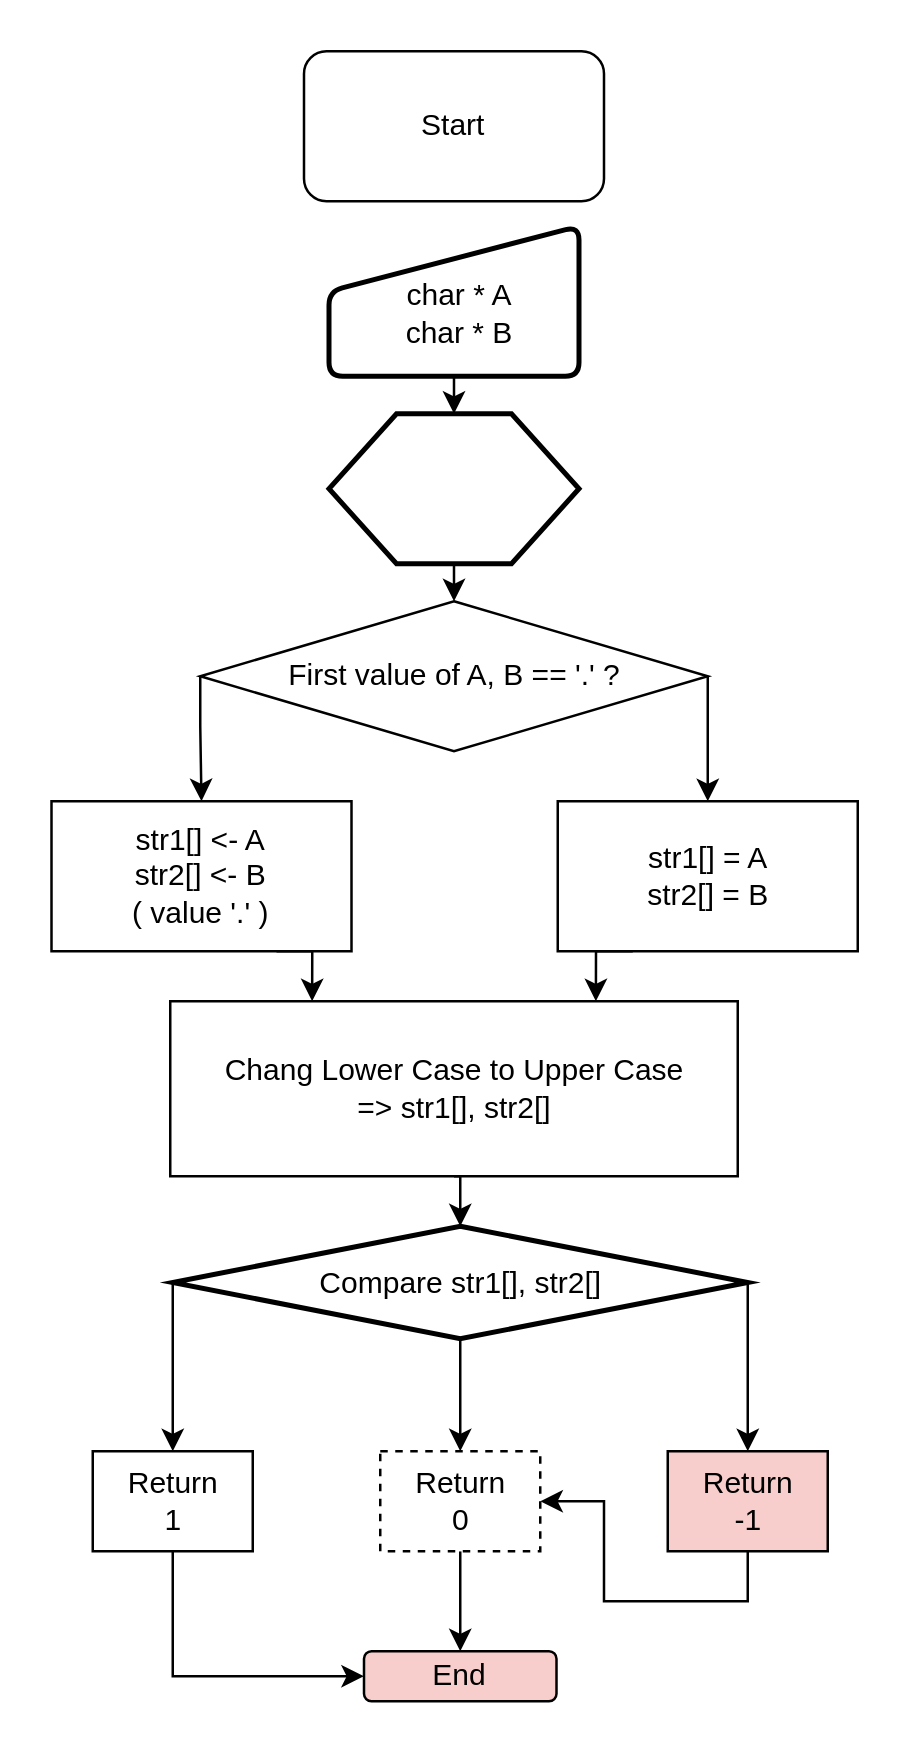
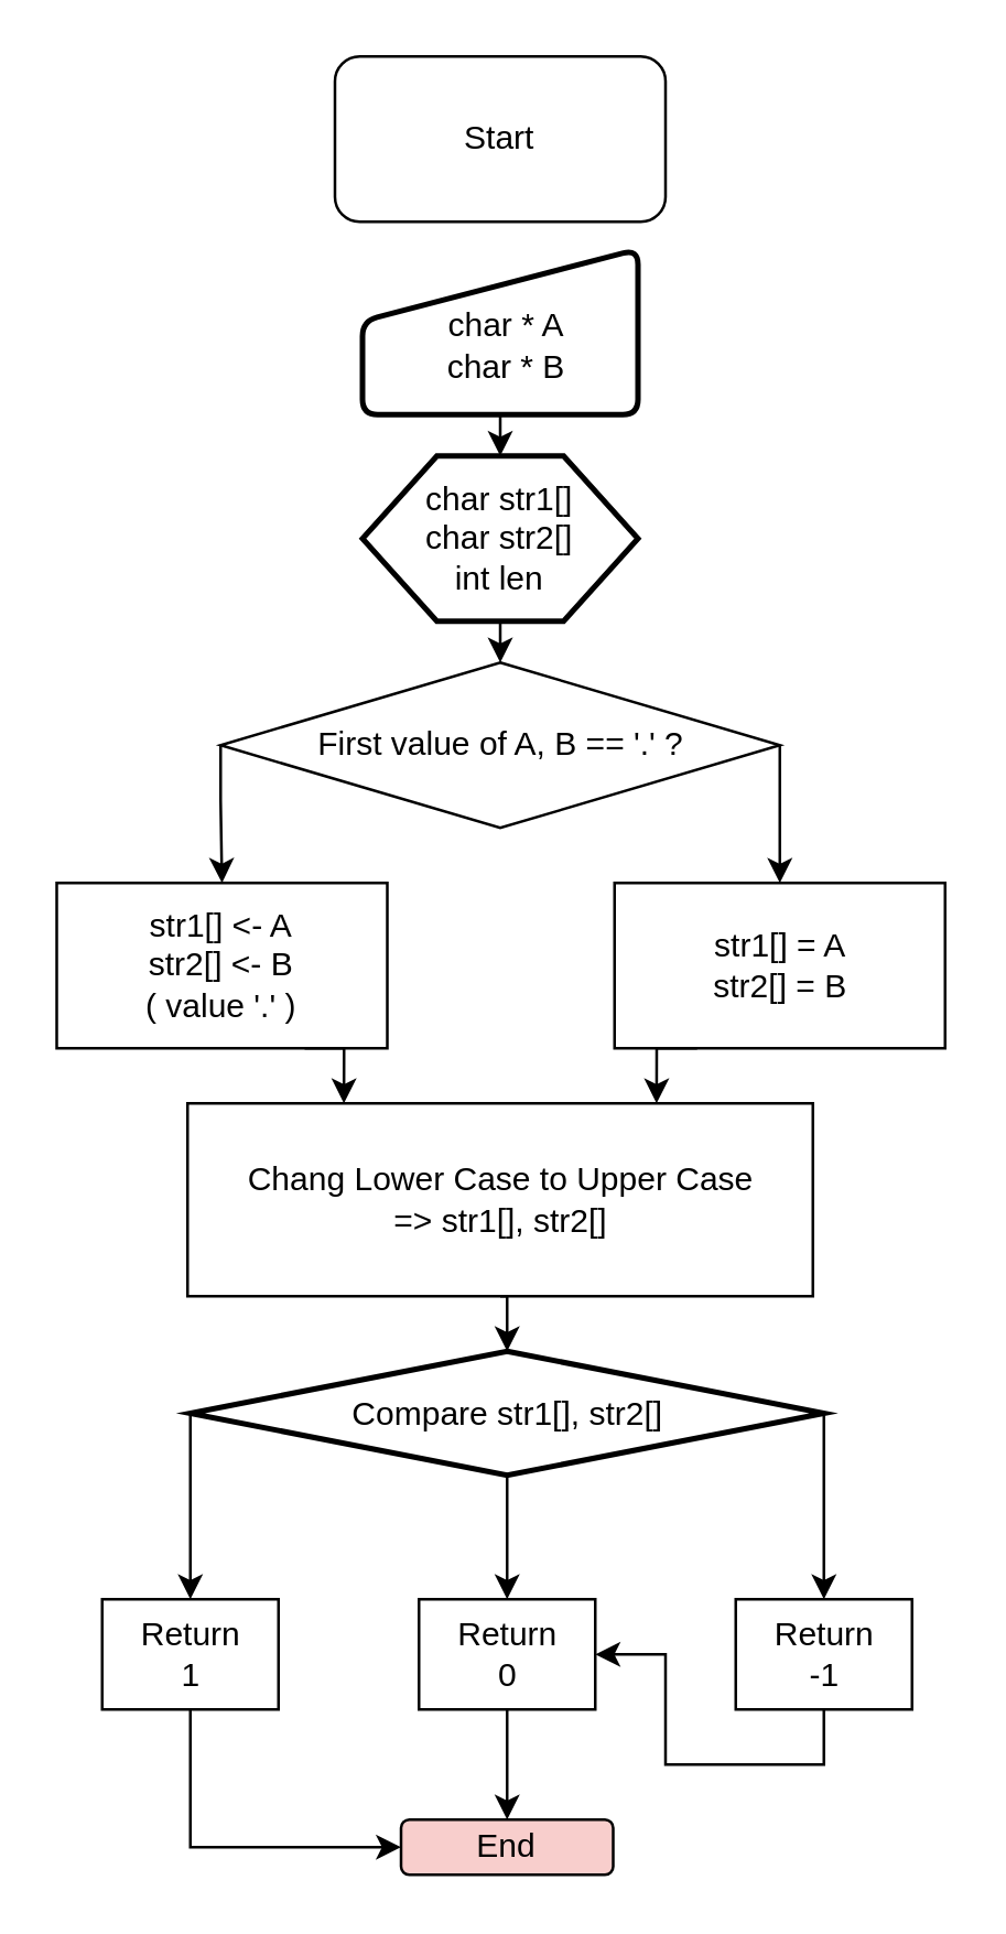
  <mxCell id="0" />
  <mxCell id="1" parent="0" />
  <mxCell id="2" value="Start" style="rounded=1;whiteSpace=wrap;html=1;" vertex="1" parent="1"><mxGeometry x="121" y="20" width="120" height="60" as="geometry" /></mxCell>
  <mxCell id="3" value="" style="verticalLabelPosition=bottom;verticalAlign=top;html=1;strokeWidth=2;shape=manualInput;whiteSpace=wrap;rounded=1;size=26;arcSize=11;" vertex="1" parent="1"><mxGeometry x="131" y="90" width="100" height="60" as="geometry" /></mxCell>
  <mxCell id="4" style="edgeStyle=orthogonalEdgeStyle;rounded=0;orthogonalLoop=1;jettySize=auto;html=1;exitX=0.5;exitY=1;exitDx=0;exitDy=0;entryX=0.5;entryY=0;entryDx=0;entryDy=0;" edge="1" parent="1" source="5" target="7"><mxGeometry relative="1" as="geometry" /></mxCell>
  <mxCell id="5" value="char * A&lt;br&gt;char * B&lt;br&gt;" style="text;html=1;strokeColor=none;fillColor=none;align=center;verticalAlign=middle;whiteSpace=wrap;rounded=0;" vertex="1" parent="1"><mxGeometry x="136" y="100" width="95" height="50" as="geometry" /></mxCell>
  <mxCell id="6" style="edgeStyle=orthogonalEdgeStyle;rounded=0;orthogonalLoop=1;jettySize=auto;html=1;exitX=0.5;exitY=1;exitDx=0;exitDy=0;entryX=0.5;entryY=0;entryDx=0;entryDy=0;" edge="1" parent="1" source="7" target="11"><mxGeometry relative="1" as="geometry" /></mxCell>
  <mxCell id="7" value="" style="verticalLabelPosition=bottom;verticalAlign=top;html=1;strokeWidth=2;shape=hexagon;perimeter=hexagonPerimeter2;arcSize=6;size=0.27;" vertex="1" parent="1"><mxGeometry x="131" y="165" width="100" height="60" as="geometry" /></mxCell>
+ <mxCell id="8" value="char str1[]&lt;br&gt;char str2[]&lt;br&gt;int len&lt;br&gt;" style="text;html=1;strokeColor=none;fillColor=none;align=center;verticalAlign=middle;whiteSpace=wrap;rounded=0;" vertex="1" parent="1"><mxGeometry x="131" y="170" width="100" height="50" as="geometry" /></mxCell>
  <mxCell id="9" style="edgeStyle=orthogonalEdgeStyle;rounded=0;orthogonalLoop=1;jettySize=auto;html=1;exitX=0;exitY=0.5;exitDx=0;exitDy=0;entryX=0.5;entryY=0;entryDx=0;entryDy=0;" edge="1" parent="1" source="11" target="13"><mxGeometry relative="1" as="geometry"><Array as="points"><mxPoint x="80" y="290" /><mxPoint x="80" y="290" /></Array></mxGeometry></mxCell>
  <mxCell id="10" style="edgeStyle=orthogonalEdgeStyle;rounded=0;orthogonalLoop=1;jettySize=auto;html=1;exitX=1;exitY=0.5;exitDx=0;exitDy=0;entryX=0.5;entryY=0;entryDx=0;entryDy=0;" edge="1" parent="1" source="11" target="15"><mxGeometry relative="1" as="geometry"><Array as="points"><mxPoint x="283" y="290" /><mxPoint x="283" y="290" /></Array></mxGeometry></mxCell>
  <mxCell id="11" value="First value of A, B == '.' ?" style="rhombus;whiteSpace=wrap;html=1;" vertex="1" parent="1"><mxGeometry x="79.5" y="240" width="203" height="60" as="geometry" /></mxCell>
  <mxCell id="12" style="edgeStyle=orthogonalEdgeStyle;rounded=0;orthogonalLoop=1;jettySize=auto;html=1;exitX=0.75;exitY=1;exitDx=0;exitDy=0;entryX=0.25;entryY=0;entryDx=0;entryDy=0;" edge="1" parent="1" source="13" target="17"><mxGeometry relative="1" as="geometry" /></mxCell>
  <mxCell id="13" value="str1[] &amp;lt;- A&lt;br&gt;str2[] &amp;lt;- B&lt;br&gt;( value '.' )&lt;br&gt;" style="rounded=0;whiteSpace=wrap;html=1;" vertex="1" parent="1"><mxGeometry x="20" y="320" width="120" height="60" as="geometry" /></mxCell>
  <mxCell id="14" style="edgeStyle=orthogonalEdgeStyle;rounded=0;orthogonalLoop=1;jettySize=auto;html=1;exitX=0.25;exitY=1;exitDx=0;exitDy=0;entryX=0.75;entryY=0;entryDx=0;entryDy=0;" edge="1" parent="1" source="15" target="17"><mxGeometry relative="1" as="geometry" /></mxCell>
  <mxCell id="15" value="&lt;span&gt;str1[] = A&lt;/span&gt;&lt;br&gt;&lt;span&gt;str2[] = B&lt;/span&gt;" style="rounded=0;whiteSpace=wrap;html=1;" vertex="1" parent="1"><mxGeometry x="222.5" y="320" width="120" height="60" as="geometry" /></mxCell>
  <mxCell id="16" style="edgeStyle=orthogonalEdgeStyle;rounded=0;orthogonalLoop=1;jettySize=auto;html=1;exitX=0.5;exitY=1;exitDx=0;exitDy=0;entryX=0.5;entryY=0;entryDx=0;entryDy=0;entryPerimeter=0;" edge="1" parent="1" source="17" target="21"><mxGeometry relative="1" as="geometry" /></mxCell>
  <mxCell id="17" value="Chang Lower Case to Upper Case&lt;br&gt;=&amp;gt; str1[], str2[]&lt;br&gt;" style="rounded=0;whiteSpace=wrap;html=1;" vertex="1" parent="1"><mxGeometry x="67.5" y="400" width="227" height="70" as="geometry" /></mxCell>
  <mxCell id="18" style="edgeStyle=orthogonalEdgeStyle;rounded=0;orthogonalLoop=1;jettySize=auto;html=1;exitX=1;exitY=0.5;exitDx=0;exitDy=0;exitPerimeter=0;entryX=0.5;entryY=0;entryDx=0;entryDy=0;" edge="1" parent="1" source="21" target="27"><mxGeometry relative="1" as="geometry"><Array as="points"><mxPoint x="299" y="540" /><mxPoint x="299" y="540" /></Array></mxGeometry></mxCell>
  <mxCell id="19" style="edgeStyle=orthogonalEdgeStyle;rounded=0;orthogonalLoop=1;jettySize=auto;html=1;exitX=0.5;exitY=1;exitDx=0;exitDy=0;exitPerimeter=0;entryX=0.5;entryY=0;entryDx=0;entryDy=0;" edge="1" parent="1" source="21" target="25"><mxGeometry relative="1" as="geometry" /></mxCell>
  <mxCell id="20" style="edgeStyle=orthogonalEdgeStyle;rounded=0;orthogonalLoop=1;jettySize=auto;html=1;exitX=0;exitY=0.5;exitDx=0;exitDy=0;exitPerimeter=0;entryX=0.5;entryY=0;entryDx=0;entryDy=0;" edge="1" parent="1" source="21" target="23"><mxGeometry relative="1" as="geometry"><Array as="points"><mxPoint x="69" y="540" /><mxPoint x="69" y="540" /></Array></mxGeometry></mxCell>
  <mxCell id="21" value="Compare str1[], str2[]" style="strokeWidth=2;html=1;shape=mxgraph.flowchart.decision;whiteSpace=wrap;" vertex="1" parent="1"><mxGeometry x="68.5" y="490" width="230" height="45" as="geometry" /></mxCell>
  <mxCell id="22" style="edgeStyle=orthogonalEdgeStyle;rounded=0;orthogonalLoop=1;jettySize=auto;html=1;exitX=0.5;exitY=1;exitDx=0;exitDy=0;entryX=0;entryY=0.5;entryDx=0;entryDy=0;" edge="1" parent="1" source="23" target="28"><mxGeometry relative="1" as="geometry" /></mxCell>
  <mxCell id="23" value="Return&lt;br&gt;1&lt;br&gt;" style="rounded=0;whiteSpace=wrap;html=1;" vertex="1" parent="1"><mxGeometry x="36.5" y="580" width="64" height="40" as="geometry" /></mxCell>
  <mxCell id="24" style="edgeStyle=orthogonalEdgeStyle;rounded=0;orthogonalLoop=1;jettySize=auto;html=1;exitX=0.5;exitY=1;exitDx=0;exitDy=0;entryX=0.5;entryY=0;entryDx=0;entryDy=0;" edge="1" parent="1" source="25" target="28"><mxGeometry relative="1" as="geometry" /></mxCell>
- <mxCell id="25" value="Return&lt;br&gt;0&lt;br&gt;" style="rounded=0;whiteSpace=wrap;html=1;dashed=1;" vertex="1" parent="1"><mxGeometry x="151.5" y="580" width="64" height="40" as="geometry" /></mxCell>
+ <mxCell id="25" value="Return&lt;br&gt;0&lt;br&gt;" style="rounded=0;whiteSpace=wrap;html=1;" vertex="1" parent="1"><mxGeometry x="151.5" y="580" width="64" height="40" as="geometry" /></mxCell>
  <mxCell id="26" style="edgeStyle=orthogonalEdgeStyle;rounded=0;orthogonalLoop=1;jettySize=auto;html=1;exitX=0.5;exitY=1;exitDx=0;exitDy=0;" edge="1" parent="1" source="27" target="25"><mxGeometry relative="1" as="geometry" /></mxCell>
- <mxCell id="27" value="Return&lt;br&gt;-1&lt;br&gt;" style="rounded=0;whiteSpace=wrap;html=1;fillColor=#f8cecc;" vertex="1" parent="1"><mxGeometry x="266.5" y="580" width="64" height="40" as="geometry" /></mxCell>
+ <mxCell id="27" value="Return&lt;br&gt;-1&lt;br&gt;" style="rounded=0;whiteSpace=wrap;html=1;" vertex="1" parent="1"><mxGeometry x="266.5" y="580" width="64" height="40" as="geometry" /></mxCell>
  <mxCell id="28" value="End" style="rounded=1;whiteSpace=wrap;html=1;fillColor=#f8cecc;" vertex="1" parent="1"><mxGeometry x="145" y="660" width="77" height="20" as="geometry" /></mxCell>
